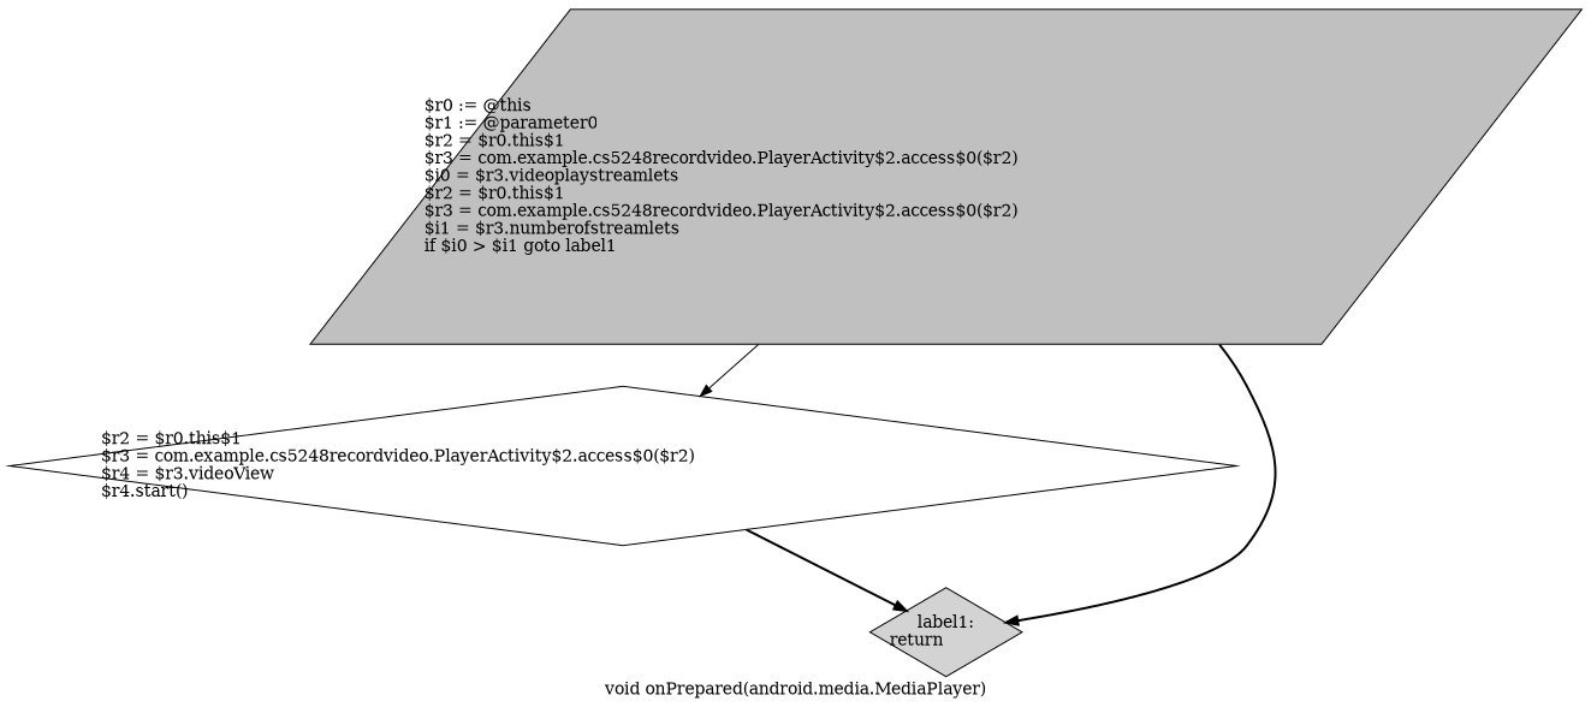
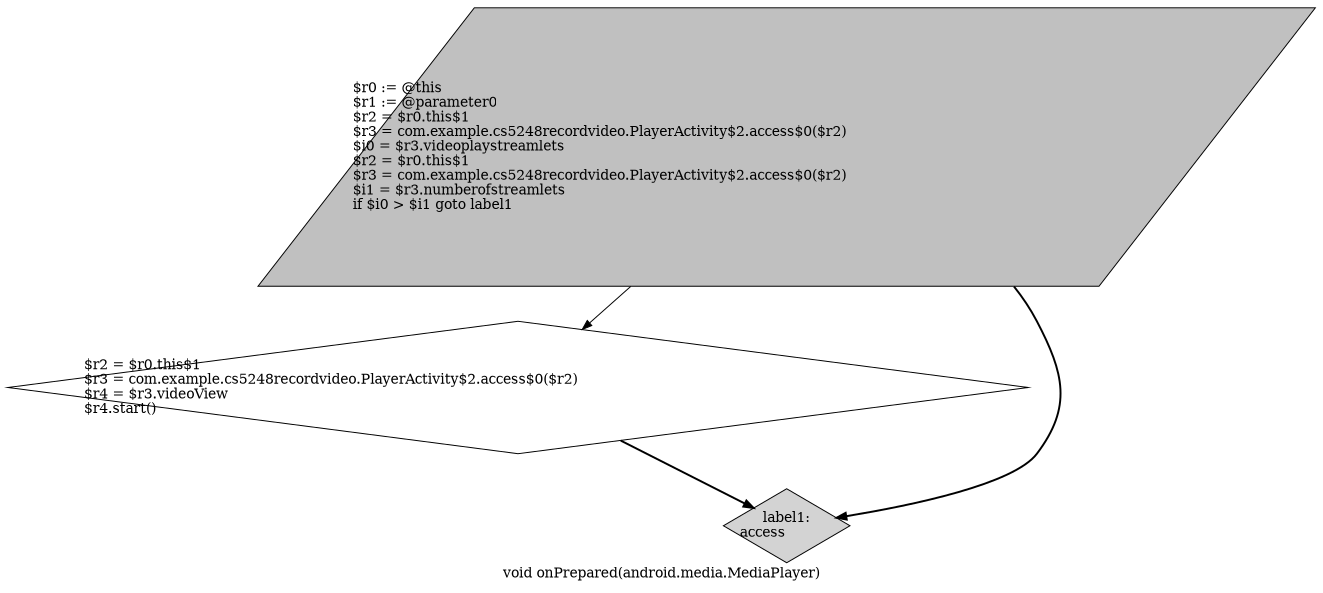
  digraph {
    label="void onPrepared(android.media.MediaPlayer)"
    node [shape=diamond style=filled]
    edge [style=bold]
    n1 [fillcolor=gray label="$r0 := @this\l$r1 := @parameter0\l$r2 = $r0.this$1\l$r3 = com.example.cs5248recordvideo.PlayerActivity$2.access$0($r2)\l$i0 = $r3.videoplaystreamlets\l$r2 = $r0.this$1\l$r3 = com.example.cs5248recordvideo.PlayerActivity$2.access$0($r2)\l$i1 = $r3.numberofstreamlets\lif $i0 > $i1 goto label1\l" shape=parallelogram]
    n2 [label="$r2 = $r0.this$1\l$r3 = com.example.cs5248recordvideo.PlayerActivity$2.access$0($r2)\l$r4 = $r3.videoView\l$r4.start()\l" style=""]
-   n3 [fillcolor=lightgray label="label1:\nreturn\l"]
+   n3 [fillcolor=lightgray label="label1:\naccess\l"]
    n1 -> n2 [style=solid]
    n1 -> n3
    n2 -> n3
  }
